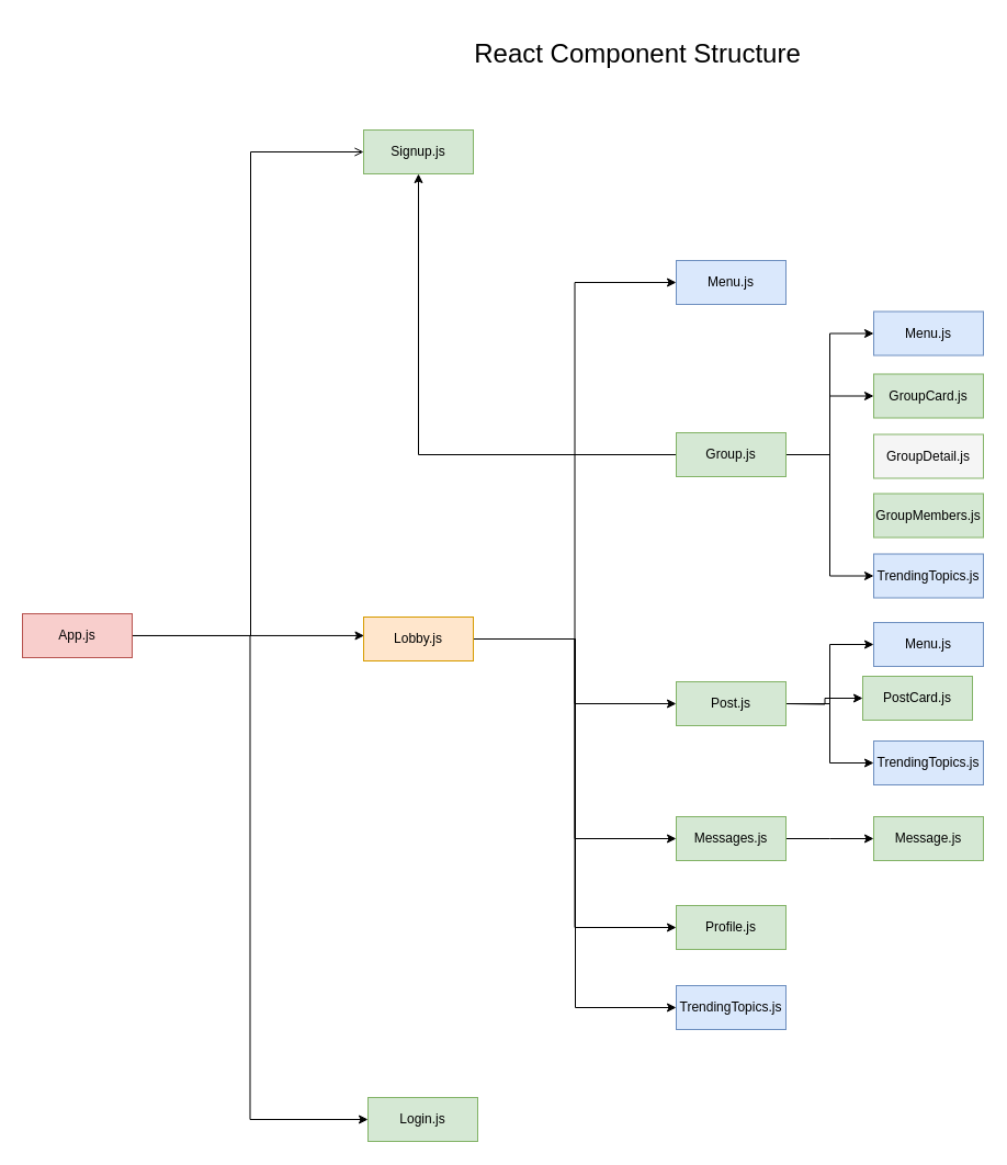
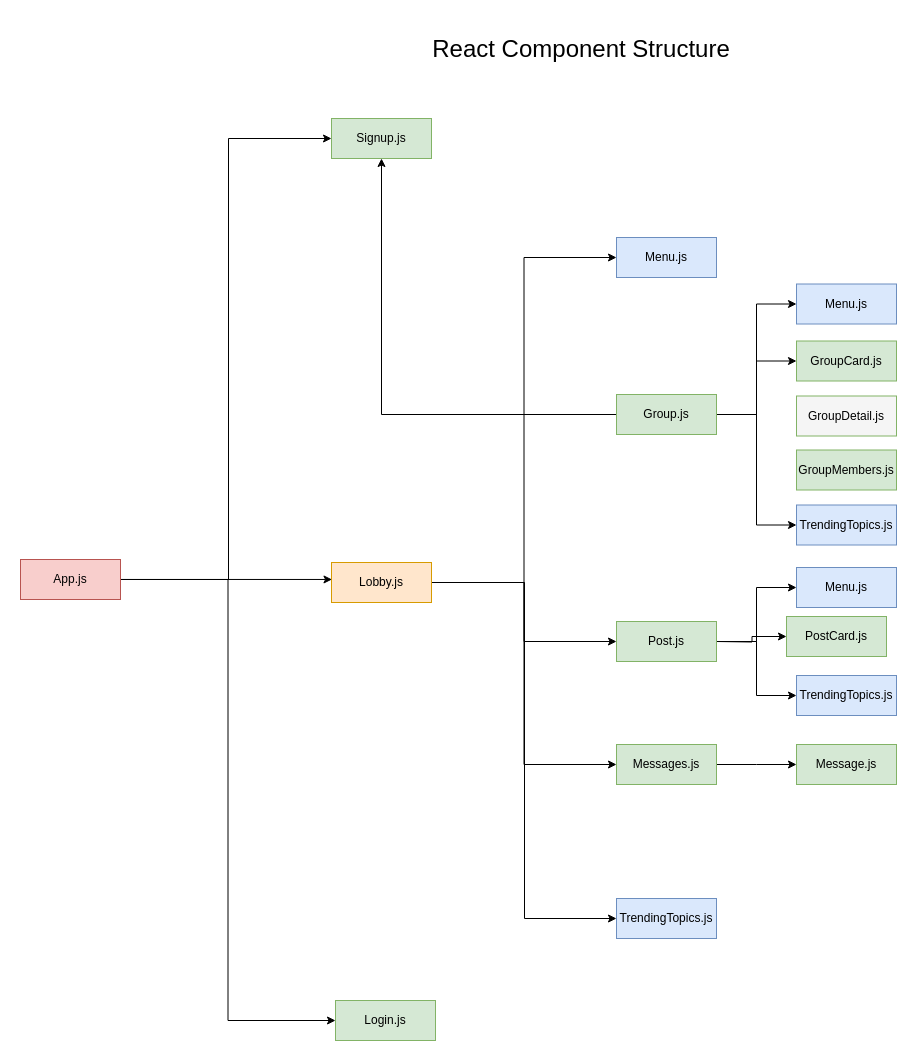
  <mxCell id="0" />
  <mxCell id="1" parent="0" />
- <mxCell id="2" style="edgeStyle=orthogonalEdgeStyle;rounded=0;orthogonalLoop=1;jettySize=auto;html=1;entryX=0;entryY=0.5;entryDx=0;entryDy=0;endArrow=open;" parent="1" source="5" target="7" edge="1"><mxGeometry relative="1" as="geometry"><Array as="points"><mxPoint x="228" y="579" /><mxPoint x="228" y="138" /></Array></mxGeometry></mxCell>
+ <mxCell id="2" style="edgeStyle=orthogonalEdgeStyle;rounded=0;orthogonalLoop=1;jettySize=auto;html=1;entryX=0;entryY=0.5;entryDx=0;entryDy=0;" parent="1" source="5" target="7" edge="1"><mxGeometry relative="1" as="geometry"><Array as="points"><mxPoint x="228" y="579" /><mxPoint x="228" y="138" /></Array></mxGeometry></mxCell>
  <mxCell id="3" style="edgeStyle=orthogonalEdgeStyle;rounded=0;orthogonalLoop=1;jettySize=auto;html=1;entryX=0.005;entryY=0.424;entryDx=0;entryDy=0;entryPerimeter=0;" edge="1" parent="1" source="5" target="13"><mxGeometry relative="1" as="geometry" /></mxCell>
  <mxCell id="4" style="edgeStyle=orthogonalEdgeStyle;rounded=0;orthogonalLoop=1;jettySize=auto;html=1;entryX=0;entryY=0.5;entryDx=0;entryDy=0;" edge="1" parent="1" source="5" target="6"><mxGeometry relative="1" as="geometry" /></mxCell>
  <mxCell id="5" value="App.js" style="whiteSpace=wrap;html=1;fillColor=#f8cecc;strokeColor=#b85450;" parent="1" vertex="1"><mxGeometry x="20" y="559" width="100" height="40" as="geometry" /></mxCell>
  <mxCell id="6" value="Login.js" style="whiteSpace=wrap;html=1;fillColor=#d5e8d4;strokeColor=#82b366;" parent="1" vertex="1"><mxGeometry x="335" y="1000" width="100" height="40" as="geometry" /></mxCell>
  <mxCell id="7" value="Signup.js" style="whiteSpace=wrap;html=1;fillColor=#d5e8d4;strokeColor=#82b366;" parent="1" vertex="1"><mxGeometry x="331" y="118" width="100" height="40" as="geometry" /></mxCell>
  <mxCell id="8" style="edgeStyle=orthogonalEdgeStyle;rounded=0;orthogonalLoop=1;jettySize=auto;html=1;entryX=0;entryY=0.5;entryDx=0;entryDy=0;" parent="1" source="13" target="33" edge="1"><mxGeometry relative="1" as="geometry"><Array as="points"><mxPoint x="524" y="582" /><mxPoint x="524" y="918" /></Array></mxGeometry></mxCell>
  <mxCell id="9" style="edgeStyle=orthogonalEdgeStyle;rounded=0;orthogonalLoop=1;jettySize=auto;html=1;entryX=0;entryY=0.5;entryDx=0;entryDy=0;" parent="1" source="13" target="32" edge="1"><mxGeometry relative="1" as="geometry" /></mxCell>
  <mxCell id="10" style="edgeStyle=orthogonalEdgeStyle;rounded=0;orthogonalLoop=1;jettySize=auto;html=1;entryX=0;entryY=0.5;entryDx=0;entryDy=0;" parent="1" source="13" target="21" edge="1"><mxGeometry relative="1" as="geometry" /></mxCell>
  <mxCell id="11" style="edgeStyle=orthogonalEdgeStyle;rounded=0;orthogonalLoop=1;jettySize=auto;html=1;entryX=0;entryY=0.5;entryDx=0;entryDy=0;" parent="1" source="13" target="16" edge="1"><mxGeometry relative="1" as="geometry" /></mxCell>
- <mxCell id="12" style="edgeStyle=orthogonalEdgeStyle;rounded=0;orthogonalLoop=1;jettySize=auto;html=1;entryX=0;entryY=0.5;entryDx=0;entryDy=0;" edge="1" parent="1" source="13" target="17"><mxGeometry relative="1" as="geometry" /></mxCell>
  <mxCell id="13" value="Lobby.js" style="whiteSpace=wrap;html=1;fillColor=#ffe6cc;strokeColor=#d79b00;" parent="1" vertex="1"><mxGeometry x="331" y="562" width="100" height="40" as="geometry" /></mxCell>
  <mxCell id="14" value="TrendingTopics.js" style="whiteSpace=wrap;html=1;fillColor=#dae8fc;strokeColor=#6c8ebf;" parent="1" vertex="1"><mxGeometry x="796" y="504.5" width="100" height="40" as="geometry" /></mxCell>
  <mxCell id="15" style="edgeStyle=orthogonalEdgeStyle;rounded=0;orthogonalLoop=1;jettySize=auto;html=1;entryX=0;entryY=0.5;entryDx=0;entryDy=0;" edge="1" parent="1" source="16"><mxGeometry relative="1" as="geometry"><mxPoint x="796" y="764" as="targetPoint" /></mxGeometry></mxCell>
  <mxCell id="16" value="Messages.js" style="whiteSpace=wrap;html=1;fillColor=#d5e8d4;strokeColor=#82b366;" parent="1" vertex="1"><mxGeometry x="616" y="744" width="100" height="40" as="geometry" /></mxCell>
- <mxCell id="17" value="Profile.js" style="whiteSpace=wrap;html=1;fillColor=#d5e8d4;strokeColor=#82b366;" parent="1" vertex="1"><mxGeometry x="616" y="825" width="100" height="40" as="geometry" /></mxCell>
  <mxCell id="18" style="edgeStyle=orthogonalEdgeStyle;rounded=0;orthogonalLoop=1;jettySize=auto;html=1;entryX=0;entryY=0.5;entryDx=0;entryDy=0;" parent="1" target="30" edge="1"><mxGeometry relative="1" as="geometry"><mxPoint x="505.429" y="533" as="targetPoint" /><mxPoint x="716" y="641" as="sourcePoint" /></mxGeometry></mxCell>
  <mxCell id="19" style="edgeStyle=orthogonalEdgeStyle;rounded=0;orthogonalLoop=1;jettySize=auto;html=1;entryX=0;entryY=0.5;entryDx=0;entryDy=0;" parent="1" source="21" target="34" edge="1"><mxGeometry relative="1" as="geometry" /></mxCell>
  <mxCell id="20" style="edgeStyle=orthogonalEdgeStyle;rounded=0;orthogonalLoop=1;jettySize=auto;html=1;entryX=0;entryY=0.5;entryDx=0;entryDy=0;" parent="1" source="21" target="35" edge="1"><mxGeometry relative="1" as="geometry" /></mxCell>
  <mxCell id="21" value="Post.js" style="whiteSpace=wrap;html=1;fillColor=#d5e8d4;strokeColor=#82b366;" parent="1" vertex="1"><mxGeometry x="616" y="621" width="100" height="40" as="geometry" /></mxCell>
  <mxCell id="22" style="edgeStyle=orthogonalEdgeStyle;rounded=0;orthogonalLoop=1;jettySize=auto;html=1;" parent="1" source="26" target="7" edge="1"><mxGeometry relative="1" as="geometry" /></mxCell>
  <mxCell id="23" style="edgeStyle=orthogonalEdgeStyle;rounded=0;orthogonalLoop=1;jettySize=auto;html=1;entryX=0;entryY=0.5;entryDx=0;entryDy=0;" parent="1" source="26" target="31" edge="1"><mxGeometry relative="1" as="geometry" /></mxCell>
  <mxCell id="24" style="edgeStyle=orthogonalEdgeStyle;rounded=0;orthogonalLoop=1;jettySize=auto;html=1;entryX=0;entryY=0.5;entryDx=0;entryDy=0;" parent="1" source="26" target="14" edge="1"><mxGeometry relative="1" as="geometry" /></mxCell>
  <mxCell id="25" style="edgeStyle=orthogonalEdgeStyle;rounded=0;orthogonalLoop=1;jettySize=auto;html=1;entryX=0;entryY=0.5;entryDx=0;entryDy=0;" parent="1" source="26" target="28" edge="1"><mxGeometry relative="1" as="geometry" /></mxCell>
  <mxCell id="26" value="Group.js" style="whiteSpace=wrap;html=1;fillColor=#d5e8d4;strokeColor=#82b366;" parent="1" vertex="1"><mxGeometry x="616" y="394" width="100" height="40" as="geometry" /></mxCell>
  <mxCell id="27" value="GroupDetail.js" style="whiteSpace=wrap;html=1;fillColor=#f5f5f5;strokeColor=#82b366;" parent="1" vertex="1"><mxGeometry x="796" y="395.5" width="100" height="40" as="geometry" /></mxCell>
  <mxCell id="28" value="GroupCard.js" style="whiteSpace=wrap;html=1;fillColor=#d5e8d4;strokeColor=#82b366;" parent="1" vertex="1"><mxGeometry x="796" y="340.5" width="100" height="40" as="geometry" /></mxCell>
  <mxCell id="29" value="GroupMembers.js" style="whiteSpace=wrap;html=1;fillColor=#d5e8d4;strokeColor=#82b366;" parent="1" vertex="1"><mxGeometry x="796" y="449.5" width="100" height="40" as="geometry" /></mxCell>
  <mxCell id="30" value="PostCard.js" style="whiteSpace=wrap;html=1;fillColor=#d5e8d4;strokeColor=#82b366;" parent="1" vertex="1"><mxGeometry x="786" y="616" width="100" height="40" as="geometry" /></mxCell>
  <mxCell id="31" value="Menu.js" style="whiteSpace=wrap;html=1;fillColor=#dae8fc;strokeColor=#6c8ebf;" parent="1" vertex="1"><mxGeometry x="796" y="283.5" width="100" height="40" as="geometry" /></mxCell>
  <mxCell id="32" value="Menu.js" style="whiteSpace=wrap;html=1;fillColor=#dae8fc;strokeColor=#6c8ebf;" parent="1" vertex="1"><mxGeometry x="616" y="237" width="100" height="40" as="geometry" /></mxCell>
  <mxCell id="33" value="TrendingTopics.js" style="whiteSpace=wrap;html=1;fillColor=#dae8fc;strokeColor=#6c8ebf;" parent="1" vertex="1"><mxGeometry x="616" y="898" width="100" height="40" as="geometry" /></mxCell>
  <mxCell id="34" value="Menu.js" style="whiteSpace=wrap;html=1;fillColor=#dae8fc;strokeColor=#6c8ebf;" parent="1" vertex="1"><mxGeometry x="796" y="567" width="100" height="40" as="geometry" /></mxCell>
  <mxCell id="35" value="TrendingTopics.js" style="whiteSpace=wrap;html=1;fillColor=#dae8fc;strokeColor=#6c8ebf;" parent="1" vertex="1"><mxGeometry x="796" y="675" width="100" height="40" as="geometry" /></mxCell>
  <mxCell id="36" value="Message.js" style="whiteSpace=wrap;html=1;fillColor=#d5e8d4;strokeColor=#82b366;" parent="1" vertex="1"><mxGeometry x="796" y="744" width="100" height="40" as="geometry" /></mxCell>
  <mxCell id="37" value="&lt;font style=&quot;font-size: 24px&quot;&gt;React Component Structure&lt;/font&gt;" style="rounded=0;whiteSpace=wrap;html=1;fillColor=default;strokeColor=none;" vertex="1" parent="1"><mxGeometry x="369" y="20" width="424" height="58" as="geometry" /></mxCell>
